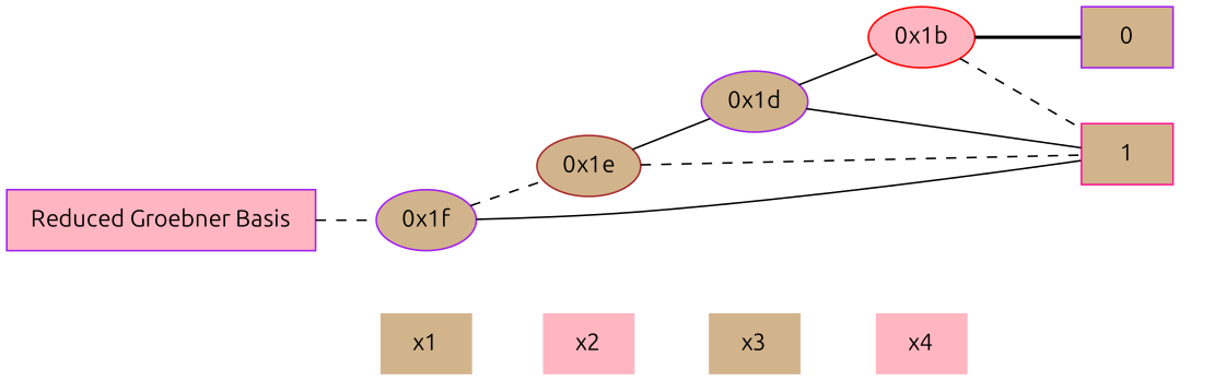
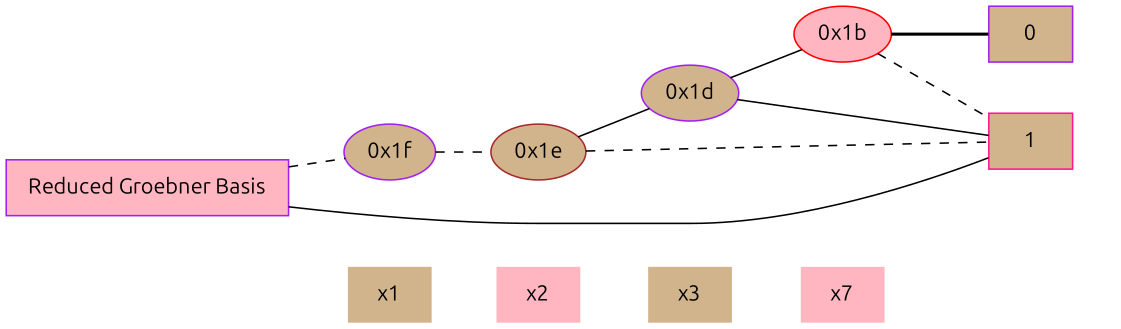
  digraph {
    fontname=Ubuntu
    rankdir=LR
    node [fontname=Ubuntu shape=plaintext style=filled color=purple fillcolor=tan]
    edge [dir=none fontname=Ubuntu style=invis]
    "CONST NODES" [style=invis color="" fillcolor=""]
    " x1 " [color=deeppink]
    " x2 " [color=deeppink fillcolor=lightpink]
    " x3 "
-   " x4 " [color=brown fillcolor=lightpink]
+   " x4 " [color=brown fillcolor=lightpink label=x7]
    "  Reduced Groebner Basis  " [fillcolor=lightpink shape=box]
    "0x1f" [shape=""]
    "0x1e" [color=brown shape=""]
    "0x1d" [shape=""]
    "0x1b" [color=red fillcolor=lightpink shape=""]
    n11 [label=0 shape=box]
    n12 [color=deeppink label=1 shape=box]
    subgraph sub_1 {
      "CONST NODES"
      " x1 "
      " x2 "
      " x3 "
      " x4 "
    }
    subgraph sub_2 {
      rank=same
      "  Reduced Groebner Basis  "
    }
    subgraph sub_3 {
      rank=same
      " x1 "
      "0x1f"
    }
    subgraph sub_4 {
      rank=same
      " x2 "
      "0x1e"
    }
    subgraph sub_5 {
      rank=same
      " x3 "
      "0x1d"
    }
    subgraph sub_6 {
      rank=same
      " x4 "
      "0x1b"
    }
    subgraph sub_7 {
      rank=same
      "CONST NODES"
      subgraph sub_8 {
        rank=same
        n11
        n12
      }
    }
    " x1 " -> " x2 "
    " x2 " -> " x3 "
    " x3 " -> " x4 "
    " x4 " -> "CONST NODES"
    "  Reduced Groebner Basis  " -> "0x1f" [style=dashed]
    "0x1f" -> "0x1e" [style=dashed]
-   "0x1f" -> n12 [style=solid]
+   "  Reduced Groebner Basis  " -> n12 [style=solid]
    "0x1e" -> "0x1d" [style=solid]
    "0x1e" -> n12 [style=dashed]
    "0x1d" -> "0x1b" [style=solid]
    "0x1d" -> n12 [style=solid]
    "0x1b" -> n11 [style=bold]
    "0x1b" -> n12 [style=dashed]
  }
